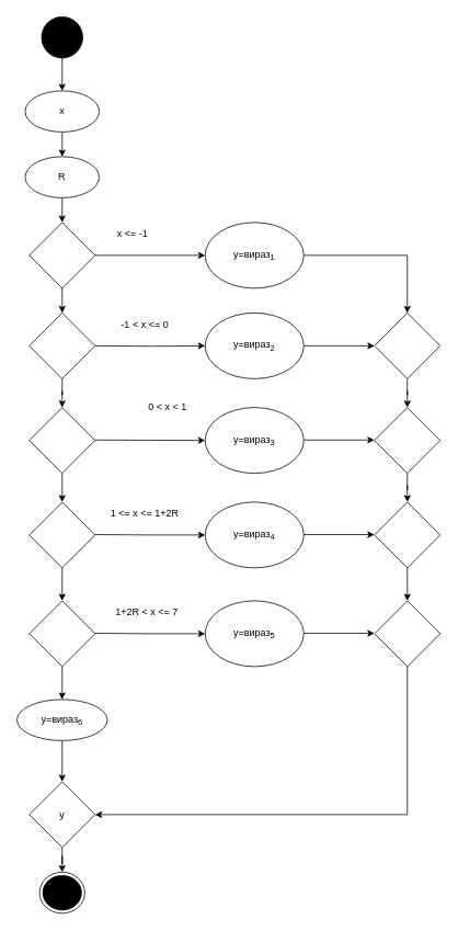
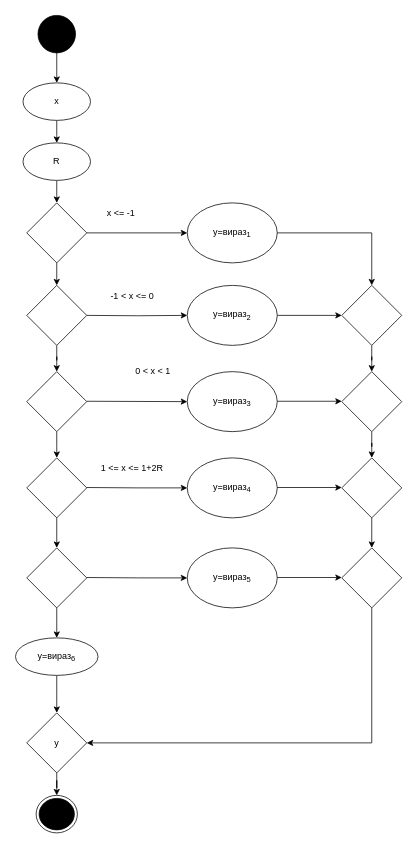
  <mxCell id="0" />
  <mxCell id="1" parent="0" />
  <mxCell id="2" style="edgeStyle=orthogonalEdgeStyle;rounded=0;orthogonalLoop=1;jettySize=auto;html=1;" edge="1" parent="1" source="3"><mxGeometry relative="1" as="geometry"><mxPoint x="75" y="110" as="targetPoint" /></mxGeometry></mxCell>
  <mxCell id="3" value="" style="ellipse;fillColor=strokeColor;html=1;" vertex="1" parent="1"><mxGeometry x="50" y="20" width="50" height="50" as="geometry" /></mxCell>
  <mxCell id="4" style="edgeStyle=orthogonalEdgeStyle;rounded=0;orthogonalLoop=1;jettySize=auto;html=1;" edge="1" parent="1" source="5"><mxGeometry relative="1" as="geometry"><mxPoint x="75" y="190" as="targetPoint" /></mxGeometry></mxCell>
  <mxCell id="5" value="x" style="ellipse;whiteSpace=wrap;html=1;" vertex="1" parent="1"><mxGeometry x="30" y="110" width="90" height="50" as="geometry" /></mxCell>
  <mxCell id="6" style="edgeStyle=orthogonalEdgeStyle;rounded=0;orthogonalLoop=1;jettySize=auto;html=1;" edge="1" parent="1" source="7"><mxGeometry relative="1" as="geometry"><mxPoint x="75" y="270" as="targetPoint" /></mxGeometry></mxCell>
  <mxCell id="7" value="R" style="ellipse;whiteSpace=wrap;html=1;" vertex="1" parent="1"><mxGeometry x="30" y="190" width="90" height="50" as="geometry" /></mxCell>
  <mxCell id="8" style="edgeStyle=orthogonalEdgeStyle;rounded=0;orthogonalLoop=1;jettySize=auto;html=1;entryX=0;entryY=0.5;entryDx=0;entryDy=0;" edge="1" parent="1" source="10" target="11"><mxGeometry relative="1" as="geometry"><mxPoint x="255" y="310" as="targetPoint" /></mxGeometry></mxCell>
  <mxCell id="9" style="edgeStyle=orthogonalEdgeStyle;rounded=0;orthogonalLoop=1;jettySize=auto;html=1;" edge="1" parent="1" source="10"><mxGeometry relative="1" as="geometry"><mxPoint x="75" y="380" as="targetPoint" /><Array as="points"><mxPoint x="75" y="370" /><mxPoint x="75" y="370" /></Array></mxGeometry></mxCell>
  <mxCell id="10" value="" style="rhombus;whiteSpace=wrap;html=1;" vertex="1" parent="1"><mxGeometry x="35" y="270" width="80" height="80" as="geometry" /></mxCell>
  <mxCell id="11" value="y=вираз&lt;sub&gt;1&lt;/sub&gt;" style="ellipse;whiteSpace=wrap;html=1;" vertex="1" parent="1"><mxGeometry x="249" y="270" width="120" height="80" as="geometry" /></mxCell>
  <mxCell id="12" value="" style="endArrow=none;html=1;rounded=0;exitX=1;exitY=0.5;exitDx=0;exitDy=0;" edge="1" parent="1" source="11"><mxGeometry width="50" height="50" relative="1" as="geometry"><mxPoint x="285" y="290" as="sourcePoint" /><mxPoint x="495" y="310" as="targetPoint" /></mxGeometry></mxCell>
  <mxCell id="13" style="edgeStyle=orthogonalEdgeStyle;rounded=0;orthogonalLoop=1;jettySize=auto;html=1;entryX=0.5;entryY=0;entryDx=0;entryDy=0;" edge="1" parent="1" source="14" target="16"><mxGeometry relative="1" as="geometry"><mxPoint x="75" y="510" as="targetPoint" /></mxGeometry></mxCell>
  <mxCell id="14" value="" style="rhombus;whiteSpace=wrap;html=1;" vertex="1" parent="1"><mxGeometry x="35" y="380" width="80" height="80" as="geometry" /></mxCell>
  <mxCell id="15" style="edgeStyle=orthogonalEdgeStyle;rounded=0;orthogonalLoop=1;jettySize=auto;html=1;" edge="1" parent="1" source="16"><mxGeometry relative="1" as="geometry"><mxPoint x="75" y="610" as="targetPoint" /></mxGeometry></mxCell>
  <mxCell id="16" value="" style="rhombus;whiteSpace=wrap;html=1;" vertex="1" parent="1"><mxGeometry x="35" y="495" width="80" height="80" as="geometry" /></mxCell>
  <mxCell id="17" style="edgeStyle=orthogonalEdgeStyle;rounded=0;orthogonalLoop=1;jettySize=auto;html=1;entryX=0.5;entryY=0;entryDx=0;entryDy=0;" edge="1" parent="1" source="18" target="20"><mxGeometry relative="1" as="geometry" /></mxCell>
  <mxCell id="18" value="" style="rhombus;whiteSpace=wrap;html=1;" vertex="1" parent="1"><mxGeometry x="35" y="610" width="80" height="80" as="geometry" /></mxCell>
  <mxCell id="19" style="edgeStyle=orthogonalEdgeStyle;rounded=0;orthogonalLoop=1;jettySize=auto;html=1;" edge="1" parent="1" source="20"><mxGeometry relative="1" as="geometry"><mxPoint x="75" y="850" as="targetPoint" /></mxGeometry></mxCell>
  <mxCell id="20" value="" style="rhombus;whiteSpace=wrap;html=1;" vertex="1" parent="1"><mxGeometry x="35" y="730" width="80" height="80" as="geometry" /></mxCell>
  <mxCell id="21" style="edgeStyle=orthogonalEdgeStyle;rounded=0;orthogonalLoop=1;jettySize=auto;html=1;" edge="1" parent="1" source="22"><mxGeometry relative="1" as="geometry"><mxPoint x="75" y="950" as="targetPoint" /></mxGeometry></mxCell>
  <mxCell id="22" value="y=вираз&lt;sub&gt;6&lt;/sub&gt;" style="ellipse;whiteSpace=wrap;html=1;" vertex="1" parent="1"><mxGeometry x="20" y="850" width="110" height="50" as="geometry" /></mxCell>
  <mxCell id="23" value="" style="ellipse;html=1;shape=endState;fillColor=strokeColor;" vertex="1" parent="1"><mxGeometry x="47.5" y="1060" width="55" height="50" as="geometry" /></mxCell>
  <mxCell id="24" style="edgeStyle=orthogonalEdgeStyle;rounded=0;orthogonalLoop=1;jettySize=auto;html=1;" edge="1" parent="1" source="25" target="23"><mxGeometry relative="1" as="geometry" /></mxCell>
  <mxCell id="25" value="y" style="rhombus;whiteSpace=wrap;html=1;" vertex="1" parent="1"><mxGeometry x="35" y="950" width="80" height="80" as="geometry" /></mxCell>
  <mxCell id="26" style="edgeStyle=orthogonalEdgeStyle;rounded=0;orthogonalLoop=1;jettySize=auto;html=1;entryX=0;entryY=0.5;entryDx=0;entryDy=0;" edge="1" parent="1" target="28"><mxGeometry relative="1" as="geometry"><mxPoint x="245" y="420" as="targetPoint" /><mxPoint x="115" y="420" as="sourcePoint" /></mxGeometry></mxCell>
  <mxCell id="27" style="edgeStyle=orthogonalEdgeStyle;rounded=0;orthogonalLoop=1;jettySize=auto;html=1;entryX=0;entryY=0.5;entryDx=0;entryDy=0;" edge="1" parent="1" source="28" target="32"><mxGeometry relative="1" as="geometry" /></mxCell>
  <mxCell id="28" value="y=вираз&lt;sub&gt;2&lt;/sub&gt;" style="ellipse;whiteSpace=wrap;html=1;" vertex="1" parent="1"><mxGeometry x="249" y="380" width="120" height="80" as="geometry" /></mxCell>
  <mxCell id="29" value="y=вираз&lt;sub&gt;3&lt;/sub&gt;" style="ellipse;whiteSpace=wrap;html=1;" vertex="1" parent="1"><mxGeometry x="249" y="495" width="120" height="80" as="geometry" /></mxCell>
  <mxCell id="30" value="y=вираз&lt;sub&gt;5&lt;/sub&gt;" style="ellipse;whiteSpace=wrap;html=1;" vertex="1" parent="1"><mxGeometry x="249" y="730" width="120" height="80" as="geometry" /></mxCell>
  <mxCell id="31" style="edgeStyle=orthogonalEdgeStyle;rounded=0;orthogonalLoop=1;jettySize=auto;html=1;" edge="1" parent="1" source="32" target="35"><mxGeometry relative="1" as="geometry" /></mxCell>
  <mxCell id="32" value="" style="rhombus;whiteSpace=wrap;html=1;" vertex="1" parent="1"><mxGeometry x="455" y="380" width="80" height="80" as="geometry" /></mxCell>
  <mxCell id="33" value="" style="endArrow=classic;html=1;rounded=0;entryX=0.5;entryY=0;entryDx=0;entryDy=0;" edge="1" parent="1" target="32"><mxGeometry width="50" height="50" relative="1" as="geometry"><mxPoint x="495" y="310" as="sourcePoint" /><mxPoint x="335" y="460" as="targetPoint" /></mxGeometry></mxCell>
  <mxCell id="34" style="edgeStyle=orthogonalEdgeStyle;rounded=0;orthogonalLoop=1;jettySize=auto;html=1;entryX=0.5;entryY=0;entryDx=0;entryDy=0;" edge="1" parent="1" source="35" target="37"><mxGeometry relative="1" as="geometry" /></mxCell>
  <mxCell id="35" value="" style="rhombus;whiteSpace=wrap;html=1;" vertex="1" parent="1"><mxGeometry x="455" y="495" width="80" height="80" as="geometry" /></mxCell>
  <mxCell id="36" style="edgeStyle=orthogonalEdgeStyle;rounded=0;orthogonalLoop=1;jettySize=auto;html=1;entryX=0.5;entryY=0;entryDx=0;entryDy=0;" edge="1" parent="1" source="37" target="38"><mxGeometry relative="1" as="geometry" /></mxCell>
  <mxCell id="37" value="" style="rhombus;whiteSpace=wrap;html=1;" vertex="1" parent="1"><mxGeometry x="455" y="610" width="80" height="80" as="geometry" /></mxCell>
  <mxCell id="38" value="" style="rhombus;whiteSpace=wrap;html=1;" vertex="1" parent="1"><mxGeometry x="455" y="730" width="80" height="80" as="geometry" /></mxCell>
  <mxCell id="39" value="" style="endArrow=none;html=1;rounded=0;entryX=0.5;entryY=1;entryDx=0;entryDy=0;" edge="1" parent="1" target="38"><mxGeometry width="50" height="50" relative="1" as="geometry"><mxPoint x="495" y="990" as="sourcePoint" /><mxPoint x="335" y="940" as="targetPoint" /></mxGeometry></mxCell>
  <mxCell id="40" value="" style="endArrow=classic;html=1;rounded=0;entryX=1;entryY=0.5;entryDx=0;entryDy=0;" edge="1" parent="1" target="25"><mxGeometry width="50" height="50" relative="1" as="geometry"><mxPoint x="495" y="990" as="sourcePoint" /><mxPoint x="335" y="940" as="targetPoint" /></mxGeometry></mxCell>
  <mxCell id="41" style="edgeStyle=orthogonalEdgeStyle;rounded=0;orthogonalLoop=1;jettySize=auto;html=1;entryX=0;entryY=0.5;entryDx=0;entryDy=0;" edge="1" parent="1" target="29"><mxGeometry relative="1" as="geometry"><mxPoint x="255" y="534.5" as="targetPoint" /><mxPoint x="115" y="534.5" as="sourcePoint" /></mxGeometry></mxCell>
  <mxCell id="42" style="edgeStyle=orthogonalEdgeStyle;rounded=0;orthogonalLoop=1;jettySize=auto;html=1;entryX=0;entryY=0.5;entryDx=0;entryDy=0;" edge="1" parent="1"><mxGeometry relative="1" as="geometry"><mxPoint x="249" y="650" as="targetPoint" /><mxPoint x="115" y="649.5" as="sourcePoint" /></mxGeometry></mxCell>
  <mxCell id="43" value="y=вираз&lt;sub&gt;4&lt;/sub&gt;" style="ellipse;whiteSpace=wrap;html=1;" vertex="1" parent="1"><mxGeometry x="249" y="610" width="120" height="80" as="geometry" /></mxCell>
  <mxCell id="44" style="edgeStyle=orthogonalEdgeStyle;rounded=0;orthogonalLoop=1;jettySize=auto;html=1;entryX=0;entryY=0.5;entryDx=0;entryDy=0;" edge="1" parent="1"><mxGeometry relative="1" as="geometry"><mxPoint x="249" y="770" as="targetPoint" /><mxPoint x="115" y="769.5" as="sourcePoint" /></mxGeometry></mxCell>
  <mxCell id="45" style="edgeStyle=orthogonalEdgeStyle;rounded=0;orthogonalLoop=1;jettySize=auto;html=1;entryX=0;entryY=0.5;entryDx=0;entryDy=0;" edge="1" parent="1"><mxGeometry relative="1" as="geometry"><mxPoint x="369" y="534.5" as="sourcePoint" /><mxPoint x="455" y="534.5" as="targetPoint" /></mxGeometry></mxCell>
  <mxCell id="46" style="edgeStyle=orthogonalEdgeStyle;rounded=0;orthogonalLoop=1;jettySize=auto;html=1;entryX=0;entryY=0.5;entryDx=0;entryDy=0;" edge="1" parent="1"><mxGeometry relative="1" as="geometry"><mxPoint x="369" y="649.5" as="sourcePoint" /><mxPoint x="455" y="649.5" as="targetPoint" /></mxGeometry></mxCell>
  <mxCell id="47" style="edgeStyle=orthogonalEdgeStyle;rounded=0;orthogonalLoop=1;jettySize=auto;html=1;entryX=0;entryY=0.5;entryDx=0;entryDy=0;" edge="1" parent="1"><mxGeometry relative="1" as="geometry"><mxPoint x="369" y="769.5" as="sourcePoint" /><mxPoint x="455" y="769.5" as="targetPoint" /></mxGeometry></mxCell>
  <mxCell id="48" value="x &amp;lt;= -1" style="text;whiteSpace=wrap;html=1;" vertex="1" parent="1"><mxGeometry x="140" y="270" width="50" height="30" as="geometry" /></mxCell>
  <mxCell id="49" value="-1 &amp;lt; x &amp;lt;= 0" style="text;whiteSpace=wrap;html=1;" vertex="1" parent="1"><mxGeometry x="145" y="380" width="70" height="30" as="geometry" /></mxCell>
  <mxCell id="50" value="0 &amp;lt; x &amp;lt; 1" style="text;whiteSpace=wrap;html=1;" vertex="1" parent="1"><mxGeometry x="177.5" y="480" width="55" height="25" as="geometry" /></mxCell>
  <mxCell id="51" value="1 &amp;lt;= x &amp;lt;= 1+2R&amp;nbsp;" style="text;whiteSpace=wrap;html=1;" vertex="1" parent="1"><mxGeometry x="132" y="610" width="96" height="30" as="geometry" /></mxCell>
- <mxCell id="52" value="1+2R &amp;lt; x &amp;lt;= 7" style="text;whiteSpace=wrap;html=1;" vertex="1" parent="1"><mxGeometry x="137.5" y="730" width="85" height="30" as="geometry" /></mxCell>
